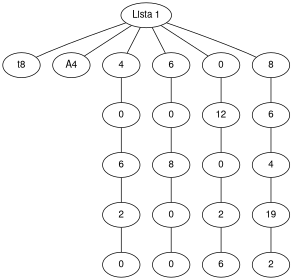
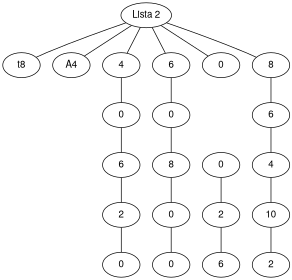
  graph {
    fontname="Helvetica,Arial,sans-serif"
    node [fontname="Helvetica,Arial,sans-serif"]
    edge [fontname="Helvetica,Arial,sans-serif"]
-   n1 [label="Lista 1"]
+   n1 [label="Lista 2"]
    n2 [label=t8]
    n3 [label=A4]
    n4 [label=4]
    n5 [label=6]
    n6 [label=0]
    n7 [label=8]
    n8 [label=0]
    n9 [label=0]
-   n10 [label=12]
    n11 [label=6]
    n12 [label=6]
    n13 [label=8]
    n14 [label=0]
    n15 [label=4]
    n16 [label=2]
    n17 [label=0]
    n18 [label=2]
-   n19 [label=19]
+   n19 [label=10]
    n20 [label=0]
    n21 [label=0]
    n22 [label=6]
    n23 [label=2]
    subgraph sub_1 {
      n1
      n2
      n3
      n4
      n5
      n6
      n7
      n8
      n9
-     n10
      n11
      n12
      n13
      n14
      n15
      n16
      n17
      n18
      n19
      n20
      n21
      n22
      n23
    }
    n1 -- n2
    n1 -- n3
    n1 -- n4
    n1 -- n5
    n1 -- n6
    n1 -- n7
    n4 -- n8
    n5 -- n9
-   n6 -- n10
    n7 -- n11
    n8 -- n12
    n9 -- n13
-   n10 -- n14
    n11 -- n15
    n12 -- n16
    n13 -- n17
    n14 -- n18
    n15 -- n19
    n16 -- n20
    n17 -- n21
    n18 -- n22
    n19 -- n23
  }
